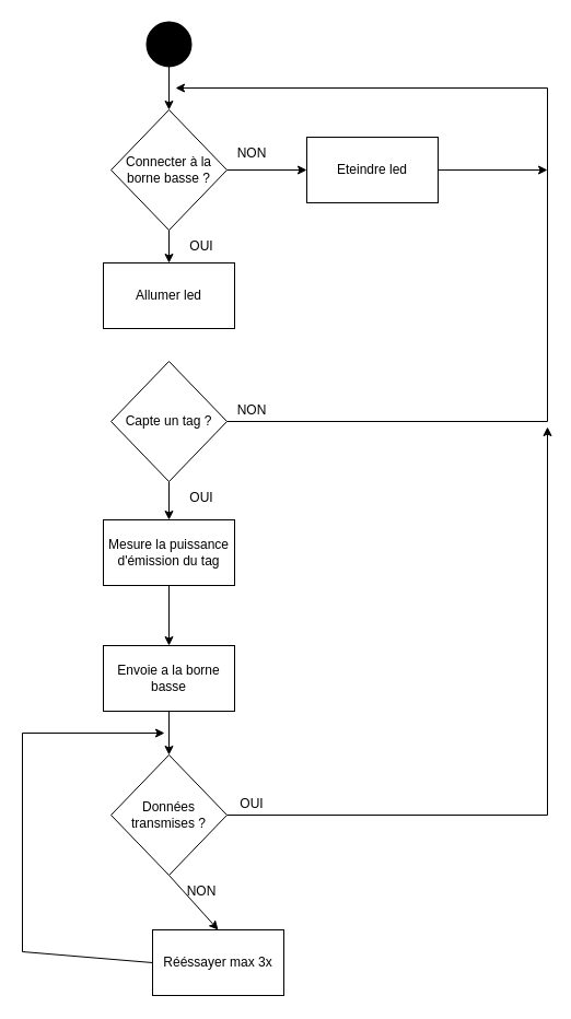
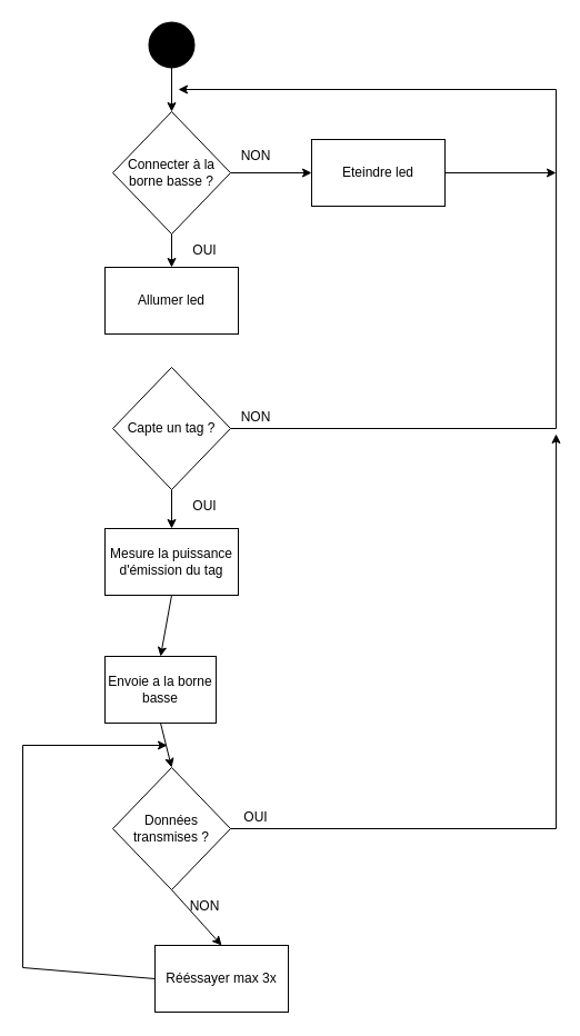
  <mxCell id="0" />
  <mxCell id="1" parent="0" />
- <mxCell id="2" value="Envoie a la borne basse" style="rounded=0;whiteSpace=wrap;html=1;" parent="1" vertex="1"><mxGeometry x="94" y="590" width="120" height="60" as="geometry" /></mxCell>
+ <mxCell id="2" value="Envoie a la borne basse" style="rounded=0;whiteSpace=wrap;html=1;" parent="1" vertex="1"><mxGeometry x="94" y="590" width="100" height="60" as="geometry" /></mxCell>
  <mxCell id="3" value="Connecter à la borne basse ?" style="rhombus;whiteSpace=wrap;html=1;" parent="1" vertex="1"><mxGeometry x="101" y="100" width="106" height="110" as="geometry" /></mxCell>
  <mxCell id="4" value="" style="endArrow=classic;html=1;rounded=0;exitX=0.5;exitY=1;exitDx=0;exitDy=0;" parent="1" target="3" edge="1"><mxGeometry width="50" height="50" relative="1" as="geometry"><mxPoint x="154" y="60" as="sourcePoint" /><mxPoint x="180" y="180" as="targetPoint" /></mxGeometry></mxCell>
  <mxCell id="5" value="Capte un tag ?" style="rhombus;whiteSpace=wrap;html=1;" parent="1" vertex="1"><mxGeometry x="101" y="330" width="106" height="110" as="geometry" /></mxCell>
  <mxCell id="6" value="" style="endArrow=classic;html=1;rounded=0;entryX=0.5;entryY=0;entryDx=0;entryDy=0;exitX=0.5;exitY=1;exitDx=0;exitDy=0;" parent="1" source="3" target="12" edge="1"><mxGeometry width="50" height="50" relative="1" as="geometry"><mxPoint x="130" y="240" as="sourcePoint" /><mxPoint x="180" y="190" as="targetPoint" /></mxGeometry></mxCell>
  <mxCell id="7" value="" style="endArrow=classic;html=1;rounded=0;exitX=1;exitY=0.5;exitDx=0;exitDy=0;" parent="1" source="5" edge="1"><mxGeometry width="50" height="50" relative="1" as="geometry"><mxPoint x="130" y="240" as="sourcePoint" /><mxPoint x="160" y="80" as="targetPoint" /><Array as="points"><mxPoint x="500" y="385" /><mxPoint x="500" y="80" /></Array></mxGeometry></mxCell>
  <mxCell id="8" value="Mesure la puissance d'émission du tag" style="rounded=0;whiteSpace=wrap;html=1;" parent="1" vertex="1"><mxGeometry x="94" y="475" width="120" height="60" as="geometry" /></mxCell>
  <mxCell id="9" value="" style="endArrow=classic;html=1;rounded=0;exitX=0.5;exitY=1;exitDx=0;exitDy=0;entryX=0.5;entryY=0;entryDx=0;entryDy=0;" parent="1" source="5" target="8" edge="1"><mxGeometry width="50" height="50" relative="1" as="geometry"><mxPoint x="130" y="330" as="sourcePoint" /><mxPoint x="180" y="280" as="targetPoint" /></mxGeometry></mxCell>
  <mxCell id="10" value="" style="endArrow=classic;html=1;rounded=0;exitX=0.5;exitY=1;exitDx=0;exitDy=0;entryX=0.5;entryY=0;entryDx=0;entryDy=0;" parent="1" source="8" target="2" edge="1"><mxGeometry width="50" height="50" relative="1" as="geometry"><mxPoint x="130" y="390" as="sourcePoint" /><mxPoint x="180" y="340" as="targetPoint" /></mxGeometry></mxCell>
  <mxCell id="11" value="Données transmises ?" style="rhombus;whiteSpace=wrap;html=1;" parent="1" vertex="1"><mxGeometry x="101" y="690" width="106" height="110" as="geometry" /></mxCell>
  <mxCell id="12" value="Allumer led" style="rounded=0;whiteSpace=wrap;html=1;" parent="1" vertex="1"><mxGeometry x="94" y="240" width="120" height="60" as="geometry" /></mxCell>
  <mxCell id="13" value="" style="endArrow=classic;html=1;rounded=0;exitX=0.5;exitY=1;exitDx=0;exitDy=0;entryX=0.5;entryY=0;entryDx=0;entryDy=0;" parent="1" source="2" target="11" edge="1"><mxGeometry width="50" height="50" relative="1" as="geometry"><mxPoint x="130" y="640" as="sourcePoint" /><mxPoint x="180" y="590" as="targetPoint" /></mxGeometry></mxCell>
  <mxCell id="14" value="Rééssayer max 3x" style="rounded=0;whiteSpace=wrap;html=1;" parent="1" vertex="1"><mxGeometry x="139" y="850" width="120" height="60" as="geometry" /></mxCell>
  <mxCell id="15" value="" style="endArrow=classic;html=1;rounded=0;exitX=0.5;exitY=1;exitDx=0;exitDy=0;entryX=0.5;entryY=0;entryDx=0;entryDy=0;" parent="1" source="11" target="14" edge="1"><mxGeometry width="50" height="50" relative="1" as="geometry"><mxPoint x="130" y="640" as="sourcePoint" /><mxPoint x="180" y="590" as="targetPoint" /></mxGeometry></mxCell>
  <mxCell id="16" value="" style="endArrow=classic;html=1;rounded=0;exitX=1;exitY=0.5;exitDx=0;exitDy=0;" parent="1" source="11" edge="1"><mxGeometry width="50" height="50" relative="1" as="geometry"><mxPoint x="290" y="870" as="sourcePoint" /><mxPoint x="500" y="390" as="targetPoint" /><Array as="points"><mxPoint x="500" y="745" /></Array></mxGeometry></mxCell>
  <mxCell id="17" value="" style="endArrow=classic;html=1;rounded=0;exitX=0;exitY=0.5;exitDx=0;exitDy=0;" parent="1" source="14" edge="1"><mxGeometry width="50" height="50" relative="1" as="geometry"><mxPoint x="130" y="640" as="sourcePoint" /><mxPoint x="150" y="670" as="targetPoint" /><Array as="points"><mxPoint x="20" y="870" /><mxPoint x="20" y="670" /></Array></mxGeometry></mxCell>
  <mxCell id="18" value="OUI" style="text;html=1;strokeColor=none;fillColor=none;align=center;verticalAlign=middle;whiteSpace=wrap;rounded=0;" parent="1" vertex="1"><mxGeometry x="154" y="210" width="60" height="30" as="geometry" /></mxCell>
  <mxCell id="19" value="OUI" style="text;html=1;strokeColor=none;fillColor=none;align=center;verticalAlign=middle;whiteSpace=wrap;rounded=0;" parent="1" vertex="1"><mxGeometry x="154" y="440" width="60" height="30" as="geometry" /></mxCell>
  <mxCell id="20" value="OUI" style="text;html=1;strokeColor=none;fillColor=none;align=center;verticalAlign=middle;whiteSpace=wrap;rounded=0;" parent="1" vertex="1"><mxGeometry x="200" y="720" width="60" height="30" as="geometry" /></mxCell>
  <mxCell id="21" value="NON" style="text;html=1;strokeColor=none;fillColor=none;align=center;verticalAlign=middle;whiteSpace=wrap;rounded=0;" parent="1" vertex="1"><mxGeometry x="200" y="360" width="60" height="30" as="geometry" /></mxCell>
  <mxCell id="22" value="NON" style="text;html=1;strokeColor=none;fillColor=none;align=center;verticalAlign=middle;whiteSpace=wrap;rounded=0;" parent="1" vertex="1"><mxGeometry x="154" y="800" width="60" height="30" as="geometry" /></mxCell>
  <mxCell id="23" value="NON" style="text;html=1;strokeColor=none;fillColor=none;align=center;verticalAlign=middle;whiteSpace=wrap;rounded=0;" parent="1" vertex="1"><mxGeometry x="200" y="125" width="60" height="30" as="geometry" /></mxCell>
  <mxCell id="24" value="Eteindre led" style="rounded=0;whiteSpace=wrap;html=1;" parent="1" vertex="1"><mxGeometry x="280" y="125" width="120" height="60" as="geometry" /></mxCell>
  <mxCell id="25" value="" style="endArrow=classic;html=1;rounded=0;entryX=0;entryY=0.5;entryDx=0;entryDy=0;exitX=1;exitY=0.5;exitDx=0;exitDy=0;" parent="1" source="3" target="24" edge="1"><mxGeometry width="50" height="50" relative="1" as="geometry"><mxPoint x="210" y="155" as="sourcePoint" /><mxPoint x="180" y="490" as="targetPoint" /></mxGeometry></mxCell>
  <mxCell id="26" value="" style="endArrow=classic;html=1;rounded=0;exitX=1;exitY=0.5;exitDx=0;exitDy=0;" parent="1" source="24" edge="1"><mxGeometry width="50" height="50" relative="1" as="geometry"><mxPoint x="130" y="440" as="sourcePoint" /><mxPoint x="500" y="155" as="targetPoint" /></mxGeometry></mxCell>
  <mxCell id="27" value="" style="shape=ellipse;html=1;fillColor=strokeColor;strokeWidth=2;verticalLabelPosition=bottom;verticalAlignment=top;perimeter=ellipsePerimeter;" vertex="1" parent="1"><mxGeometry x="134" y="20" width="40" height="40" as="geometry" /></mxCell>
